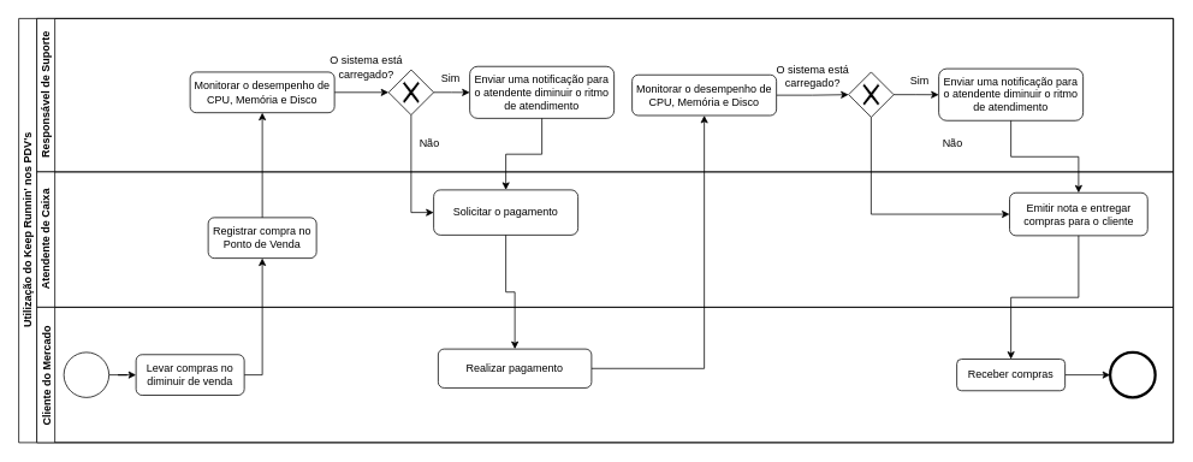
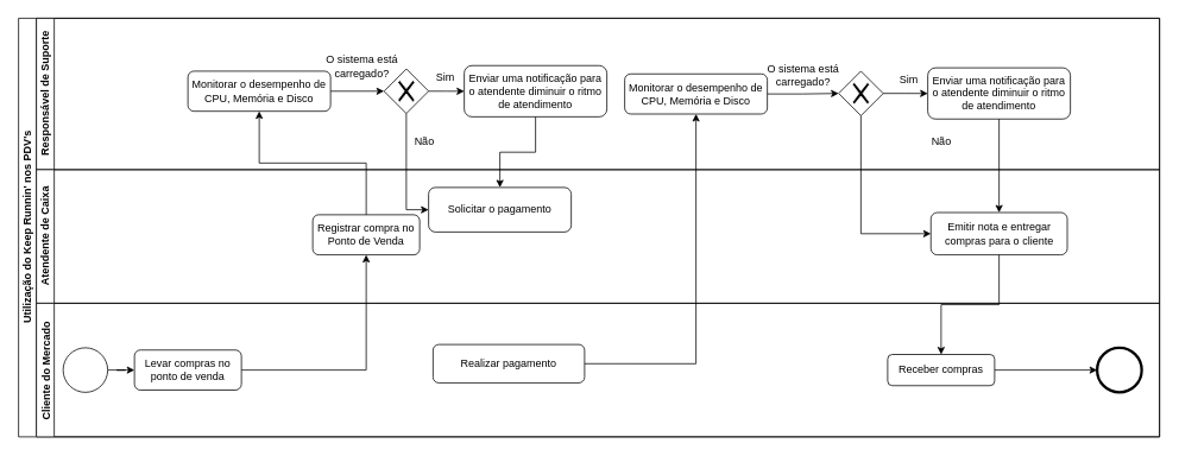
  <mxCell id="0" />
  <mxCell id="1" parent="0" />
  <mxCell id="2" value="Utilização do Keep Runnin' nos PDV's" style="swimlane;html=1;childLayout=stackLayout;resizeParent=1;resizeParentMax=0;horizontal=0;startSize=20;horizontalStack=0;" parent="1" vertex="1"><mxGeometry x="20" y="20" width="1280" height="470" as="geometry" /></mxCell>
  <mxCell id="3" value="Responsável de Suporte" style="swimlane;html=1;startSize=20;horizontal=0;" parent="2" vertex="1"><mxGeometry x="20" width="1260" height="170" as="geometry" /></mxCell>
  <mxCell id="4" style="edgeStyle=orthogonalEdgeStyle;rounded=0;orthogonalLoop=1;jettySize=auto;html=1;entryX=0;entryY=0.5;entryDx=0;entryDy=0;" parent="3" source="14" target="12" edge="1"><mxGeometry relative="1" as="geometry" /></mxCell>
  <mxCell id="5" value="O sistema está&lt;br&gt;carregado?" style="text;html=1;align=center;verticalAlign=middle;resizable=0;points=[];autosize=1;" parent="3" vertex="1"><mxGeometry x="315" y="39.41" width="100" height="30" as="geometry" /></mxCell>
  <mxCell id="6" style="edgeStyle=orthogonalEdgeStyle;rounded=0;orthogonalLoop=1;jettySize=auto;html=1;" parent="3" source="12" target="13" edge="1"><mxGeometry relative="1" as="geometry" /></mxCell>
  <mxCell id="7" style="edgeStyle=orthogonalEdgeStyle;rounded=0;orthogonalLoop=1;jettySize=auto;html=1;entryX=0;entryY=0.5;entryDx=0;entryDy=0;" parent="3" source="15" target="16" edge="1"><mxGeometry relative="1" as="geometry" /></mxCell>
  <mxCell id="8" value="Sim&amp;nbsp;" style="text;html=1;align=center;verticalAlign=middle;resizable=0;points=[];autosize=1;" parent="3" vertex="1"><mxGeometry x="960" y="59.41" width="40" height="20" as="geometry" /></mxCell>
  <mxCell id="9" value="Sim&amp;nbsp;" style="text;html=1;align=center;verticalAlign=middle;resizable=0;points=[];autosize=1;" parent="3" vertex="1"><mxGeometry x="440" y="55.66" width="40" height="20" as="geometry" /></mxCell>
  <mxCell id="10" style="edgeStyle=orthogonalEdgeStyle;rounded=0;orthogonalLoop=1;jettySize=auto;html=1;" parent="3" source="16" target="17" edge="1"><mxGeometry relative="1" as="geometry" /></mxCell>
  <mxCell id="11" value="O sistema está&lt;br&gt;carregado?" style="text;html=1;align=center;verticalAlign=middle;resizable=0;points=[];autosize=1;" parent="3" vertex="1"><mxGeometry x="810" y="49.41" width="100" height="30" as="geometry" /></mxCell>
  <mxCell id="12" value="" style="shape=mxgraph.bpmn.shape;html=1;verticalLabelPosition=bottom;labelBackgroundColor=#ffffff;verticalAlign=top;align=center;perimeter=rhombusPerimeter;background=gateway;outlineConnect=0;outline=none;symbol=exclusiveGw;" parent="3" vertex="1"><mxGeometry x="390" y="56.91" width="50" height="50" as="geometry" /></mxCell>
  <mxCell id="13" value="Enviar uma notificação para o atendente diminuir o ritmo de atendimento" style="shape=ext;rounded=1;html=1;whiteSpace=wrap;" parent="3" vertex="1"><mxGeometry x="480" y="53.16" width="160" height="57.5" as="geometry" /></mxCell>
  <mxCell id="14" value="Monitorar o desempenho de CPU, Memória e Disco" style="shape=ext;rounded=1;html=1;whiteSpace=wrap;" parent="3" vertex="1"><mxGeometry x="170" y="59.41" width="160" height="45" as="geometry" /></mxCell>
  <mxCell id="15" value="Monitorar o desempenho de CPU, Memória e Disco" style="shape=ext;rounded=1;html=1;whiteSpace=wrap;" parent="3" vertex="1"><mxGeometry x="660" y="62.5" width="160" height="45" as="geometry" /></mxCell>
  <mxCell id="16" value="" style="shape=mxgraph.bpmn.shape;html=1;verticalLabelPosition=bottom;labelBackgroundColor=#ffffff;verticalAlign=top;align=center;perimeter=rhombusPerimeter;background=gateway;outlineConnect=0;outline=none;symbol=exclusiveGw;" parent="3" vertex="1"><mxGeometry x="900" y="59.41" width="50" height="50" as="geometry" /></mxCell>
  <mxCell id="17" value="Enviar uma notificação para o atendente diminuir o ritmo de atendimento" style="shape=ext;rounded=1;html=1;whiteSpace=wrap;" parent="3" vertex="1"><mxGeometry x="1000" y="55.66" width="160" height="57.5" as="geometry" /></mxCell>
  <mxCell id="18" value="Não" style="text;html=1;align=center;verticalAlign=middle;resizable=0;points=[];autosize=1;" parent="3" vertex="1"><mxGeometry x="995" y="129.41" width="40" height="20" as="geometry" /></mxCell>
  <mxCell id="19" value="Não" style="text;html=1;align=center;verticalAlign=middle;resizable=0;points=[];autosize=1;" parent="3" vertex="1"><mxGeometry x="415" y="129.41" width="40" height="20" as="geometry" /></mxCell>
  <mxCell id="20" value="Atendente de Caixa" style="swimlane;html=1;startSize=20;horizontal=0;" parent="2" vertex="1"><mxGeometry x="20" y="170" width="1260" height="150" as="geometry" /></mxCell>
  <mxCell id="21" value="Solicitar o pagamento" style="shape=ext;rounded=1;html=1;whiteSpace=wrap;" parent="20" vertex="1"><mxGeometry x="440" y="20.0" width="160" height="50" as="geometry" /></mxCell>
- <mxCell id="22" value="Registrar compra no Ponto de Venda" style="shape=ext;rounded=1;html=1;whiteSpace=wrap;" parent="20" vertex="1"><mxGeometry x="190" y="50.66" width="120" height="45" as="geometry" /></mxCell>
- <mxCell id="23" value="Emitir nota e entregar compras para o cliente" style="shape=ext;rounded=1;html=1;whiteSpace=wrap;" parent="20" vertex="1"><mxGeometry x="1078.5" y="23.16" width="153" height="47.5" as="geometry" /></mxCell>
+ <mxCell id="22" value="Registrar compra no Ponto de Venda" style="shape=ext;rounded=1;html=1;whiteSpace=wrap;" parent="20" vertex="1"><mxGeometry x="310" y="50.66" width="120" height="45" as="geometry" /></mxCell>
+ <mxCell id="23" value="Emitir nota e entregar compras para o cliente" style="shape=ext;rounded=1;html=1;whiteSpace=wrap;" parent="20" vertex="1"><mxGeometry x="1003.5" y="48.16" width="153" height="47.5" as="geometry" /></mxCell>
  <mxCell id="24" style="edgeStyle=orthogonalEdgeStyle;rounded=0;orthogonalLoop=1;jettySize=auto;html=1;exitX=0.5;exitY=1;exitDx=0;exitDy=0;entryX=0;entryY=0.5;entryDx=0;entryDy=0;" parent="2" source="12" target="21" edge="1"><mxGeometry relative="1" as="geometry" /></mxCell>
  <mxCell id="25" style="edgeStyle=orthogonalEdgeStyle;rounded=0;orthogonalLoop=1;jettySize=auto;html=1;exitX=0.5;exitY=1;exitDx=0;exitDy=0;entryX=0;entryY=0.5;entryDx=0;entryDy=0;" parent="2" source="16" target="23" edge="1"><mxGeometry relative="1" as="geometry" /></mxCell>
  <mxCell id="26" style="edgeStyle=orthogonalEdgeStyle;rounded=0;orthogonalLoop=1;jettySize=auto;html=1;exitX=0.5;exitY=1;exitDx=0;exitDy=0;" parent="2" source="23" target="40" edge="1"><mxGeometry relative="1" as="geometry" /></mxCell>
  <mxCell id="27" style="edgeStyle=orthogonalEdgeStyle;rounded=0;orthogonalLoop=1;jettySize=auto;html=1;" parent="2" source="17" target="23" edge="1"><mxGeometry relative="1" as="geometry" /></mxCell>
  <mxCell id="28" style="edgeStyle=orthogonalEdgeStyle;rounded=0;orthogonalLoop=1;jettySize=auto;html=1;exitX=0.5;exitY=1;exitDx=0;exitDy=0;" parent="2" source="13" target="21" edge="1"><mxGeometry relative="1" as="geometry" /></mxCell>
  <mxCell id="29" style="edgeStyle=orthogonalEdgeStyle;rounded=0;orthogonalLoop=1;jettySize=auto;html=1;exitX=1;exitY=0.5;exitDx=0;exitDy=0;" parent="2" source="39" target="22" edge="1"><mxGeometry relative="1" as="geometry" /></mxCell>
  <mxCell id="30" style="edgeStyle=orthogonalEdgeStyle;rounded=0;orthogonalLoop=1;jettySize=auto;html=1;" parent="2" source="22" target="14" edge="1"><mxGeometry relative="1" as="geometry" /></mxCell>
- <mxCell id="31" style="edgeStyle=orthogonalEdgeStyle;rounded=0;orthogonalLoop=1;jettySize=auto;html=1;exitX=0.5;exitY=1;exitDx=0;exitDy=0;" parent="2" source="21" target="36" edge="1"><mxGeometry relative="1" as="geometry" /></mxCell>
  <mxCell id="32" style="edgeStyle=orthogonalEdgeStyle;rounded=0;orthogonalLoop=1;jettySize=auto;html=1;exitX=1;exitY=0.5;exitDx=0;exitDy=0;" parent="2" source="36" target="15" edge="1"><mxGeometry relative="1" as="geometry" /></mxCell>
  <mxCell id="33" value="Cliente do Mercado" style="swimlane;startSize=20;horizontal=0;" parent="2" vertex="1"><mxGeometry x="20" y="320" width="1260" height="150" as="geometry" /></mxCell>
  <mxCell id="34" style="edgeStyle=orthogonalEdgeStyle;rounded=0;orthogonalLoop=1;jettySize=auto;html=1;" parent="33" source="37" target="39" edge="1"><mxGeometry relative="1" as="geometry" /></mxCell>
  <mxCell id="35" style="edgeStyle=orthogonalEdgeStyle;rounded=0;orthogonalLoop=1;jettySize=auto;html=1;exitX=1;exitY=0.5;exitDx=0;exitDy=0;entryX=0;entryY=0.5;entryDx=0;entryDy=0;" edge="1" parent="33" source="40" target="41"><mxGeometry relative="1" as="geometry" /></mxCell>
  <mxCell id="36" value="Realizar pagamento" style="shape=ext;rounded=1;html=1;whiteSpace=wrap;" parent="33" vertex="1"><mxGeometry x="445" y="46.32" width="170" height="43.09" as="geometry" /></mxCell>
  <mxCell id="37" value="" style="shape=mxgraph.bpmn.shape;html=1;verticalLabelPosition=bottom;labelBackgroundColor=#ffffff;verticalAlign=top;align=center;perimeter=ellipsePerimeter;outlineConnect=0;outline=standard;symbol=general;" parent="33" vertex="1"><mxGeometry x="30" y="50" width="50" height="50" as="geometry" /></mxCell>
  <mxCell id="38" style="edgeStyle=orthogonalEdgeStyle;rounded=0;orthogonalLoop=1;jettySize=auto;html=1;exitX=0.5;exitY=1;exitDx=0;exitDy=0;" parent="33" source="40" target="40" edge="1"><mxGeometry relative="1" as="geometry" /></mxCell>
- <mxCell id="39" value="Levar compras no diminuir de venda" style="shape=ext;rounded=1;html=1;whiteSpace=wrap;" parent="33" vertex="1"><mxGeometry x="110" y="52.5" width="120" height="45" as="geometry" /></mxCell>
- <mxCell id="40" value="Receber compras" style="shape=ext;rounded=1;html=1;whiteSpace=wrap;" parent="33" vertex="1"><mxGeometry x="1020" y="57.5" width="120" height="35" as="geometry" /></mxCell>
+ <mxCell id="39" value="Levar compras no ponto de venda" style="shape=ext;rounded=1;html=1;whiteSpace=wrap;" parent="33" vertex="1"><mxGeometry x="110" y="52.5" width="120" height="45" as="geometry" /></mxCell>
+ <mxCell id="40" value="Receber compras" style="shape=ext;rounded=1;html=1;whiteSpace=wrap;" parent="33" vertex="1"><mxGeometry x="955" y="57.5" width="120" height="35" as="geometry" /></mxCell>
  <mxCell id="41" value="" style="shape=mxgraph.bpmn.shape;html=1;verticalLabelPosition=bottom;labelBackgroundColor=#ffffff;verticalAlign=top;align=center;perimeter=ellipsePerimeter;outlineConnect=0;outline=end;symbol=general;" parent="33" vertex="1"><mxGeometry x="1190" y="50" width="50" height="50" as="geometry" /></mxCell>
